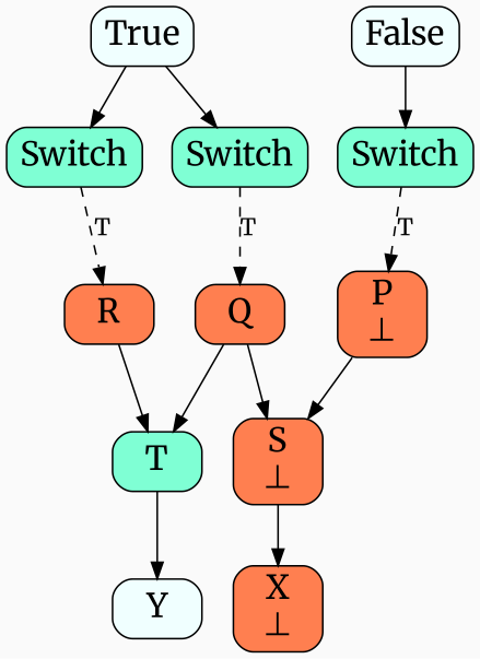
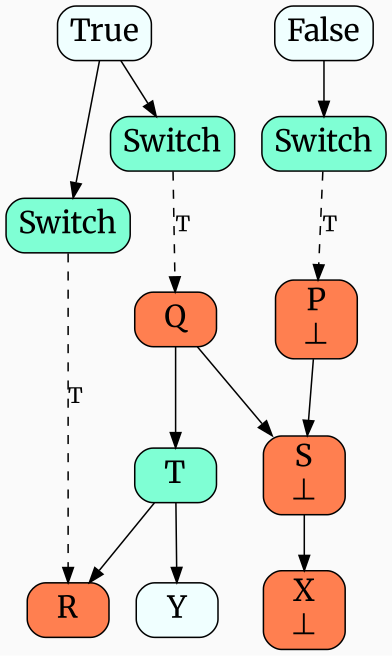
  digraph {
    bgcolor=gray98
    compound=true
    fontname=Merriweather
    node [fillcolor=coral fontname=Merriweather fontsize=20 shape=box style="filled,rounded"]
    edge [fontname=Merriweather]
    n1 [fillcolor=aquamarine label=Switch]
    n2 [label="P\n⊥"]
    False [fillcolor=azure]
    n4 [label="S\n⊥"]
    n5 [fillcolor=aquamarine label=Switch]
    Q
    True [fillcolor=azure]
    n8 [fillcolor=aquamarine label=Switch]
    R
    T [fillcolor=aquamarine]
    n11 [label="X\n⊥"]
    Y [fillcolor=azure]
    n1 -> n2 [label=T style=dashed]
    n2 -> n4
    False -> n1
    n4 -> n11
    n5 -> Q [label=T style=dashed]
    Q -> n4
    Q -> T
    True -> n5
    True -> n8
    n8 -> R [label=T style=dashed]
-   R -> T
+   T -> R
    T -> Y
  }
